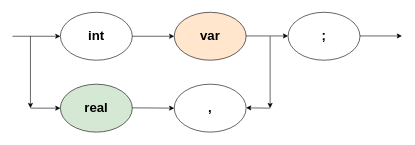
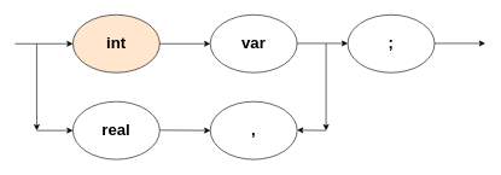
  <mxCell id="0" />
  <mxCell id="1" parent="0" />
- <mxCell id="2" value="&lt;font style=&quot;font-size: 22px;&quot;&gt;&lt;b&gt;int&lt;/b&gt;&lt;/font&gt;" style="ellipse;whiteSpace=wrap;html=1;" vertex="1" parent="1"><mxGeometry x="100" y="20" width="120" height="80" as="geometry" /></mxCell>
+ <mxCell id="2" value="&lt;font style=&quot;font-size: 22px;&quot;&gt;&lt;b&gt;int&lt;/b&gt;&lt;/font&gt;" style="ellipse;whiteSpace=wrap;html=1;fillColor=#ffe6cc;" vertex="1" parent="1"><mxGeometry x="100" y="20" width="120" height="80" as="geometry" /></mxCell>
  <mxCell id="3" value="" style="endArrow=classic;html=1;rounded=0;entryX=0;entryY=0.5;entryDx=0;entryDy=0;" edge="1" parent="1" target="2"><mxGeometry width="50" height="50" relative="1" as="geometry"><mxPoint x="20" y="60" as="sourcePoint" /><mxPoint x="30" y="30" as="targetPoint" /></mxGeometry></mxCell>
- <mxCell id="4" value="&lt;font style=&quot;font-size: 22px;&quot;&gt;&lt;b&gt;&lt;font&gt;var&lt;/font&gt;&lt;/b&gt;&lt;/font&gt;" style="ellipse;whiteSpace=wrap;html=1;fillColor=#ffe6cc;" vertex="1" parent="1"><mxGeometry x="290" y="20" width="120" height="80" as="geometry" /></mxCell>
+ <mxCell id="4" value="&lt;font style=&quot;font-size: 22px;&quot;&gt;&lt;b&gt;&lt;font&gt;var&lt;/font&gt;&lt;/b&gt;&lt;/font&gt;" style="ellipse;whiteSpace=wrap;html=1;" vertex="1" parent="1"><mxGeometry x="290" y="20" width="120" height="80" as="geometry" /></mxCell>
  <mxCell id="5" value="" style="endArrow=classic;html=1;rounded=0;entryX=0;entryY=0.5;entryDx=0;entryDy=0;" edge="1" parent="1" target="4"><mxGeometry width="50" height="50" relative="1" as="geometry"><mxPoint x="220" y="60" as="sourcePoint" /><mxPoint x="230" y="30" as="targetPoint" /></mxGeometry></mxCell>
  <mxCell id="6" value="" style="endArrow=classic;html=1;rounded=0;" edge="1" parent="1"><mxGeometry width="50" height="50" relative="1" as="geometry"><mxPoint x="50" y="60" as="sourcePoint" /><mxPoint x="50" y="180" as="targetPoint" /></mxGeometry></mxCell>
- <mxCell id="7" value="&lt;b&gt;&lt;font style=&quot;font-size: 22px;&quot;&gt;real&lt;/font&gt;&lt;/b&gt;" style="ellipse;whiteSpace=wrap;html=1;fillColor=#d5e8d4;" vertex="1" parent="1"><mxGeometry x="100" y="140" width="120" height="80" as="geometry" /></mxCell>
+ <mxCell id="7" value="&lt;b&gt;&lt;font style=&quot;font-size: 22px;&quot;&gt;real&lt;/font&gt;&lt;/b&gt;" style="ellipse;whiteSpace=wrap;html=1;" vertex="1" parent="1"><mxGeometry x="100" y="140" width="120" height="80" as="geometry" /></mxCell>
  <mxCell id="8" value="&lt;b&gt;&lt;font style=&quot;font-size: 22px;&quot;&gt;,&lt;/font&gt;&lt;/b&gt;" style="ellipse;whiteSpace=wrap;html=1;" vertex="1" parent="1"><mxGeometry x="290" y="140" width="120" height="80" as="geometry" /></mxCell>
  <mxCell id="9" value="&lt;b&gt;&lt;font style=&quot;font-size: 22px;&quot;&gt;;&lt;/font&gt;&lt;/b&gt;" style="ellipse;whiteSpace=wrap;html=1;" vertex="1" parent="1"><mxGeometry x="480" y="20" width="120" height="80" as="geometry" /></mxCell>
  <mxCell id="10" value="" style="endArrow=classic;html=1;rounded=0;entryX=0;entryY=0.5;entryDx=0;entryDy=0;" edge="1" parent="1"><mxGeometry width="50" height="50" relative="1" as="geometry"><mxPoint x="410" y="59.5" as="sourcePoint" /><mxPoint x="480" y="59.5" as="targetPoint" /></mxGeometry></mxCell>
  <mxCell id="11" value="" style="endArrow=classic;html=1;rounded=0;entryX=0;entryY=0.5;entryDx=0;entryDy=0;" edge="1" parent="1" target="7"><mxGeometry width="50" height="50" relative="1" as="geometry"><mxPoint x="50" y="180" as="sourcePoint" /><mxPoint x="90" y="150" as="targetPoint" /></mxGeometry></mxCell>
  <mxCell id="12" value="" style="endArrow=classic;html=1;rounded=0;entryX=0;entryY=0.5;entryDx=0;entryDy=0;" edge="1" parent="1" target="8"><mxGeometry width="50" height="50" relative="1" as="geometry"><mxPoint x="220" y="179.5" as="sourcePoint" /><mxPoint x="290" y="180" as="targetPoint" /></mxGeometry></mxCell>
  <mxCell id="13" value="" style="endArrow=classic;html=1;rounded=0;" edge="1" parent="1"><mxGeometry width="50" height="50" relative="1" as="geometry"><mxPoint x="450" y="60" as="sourcePoint" /><mxPoint x="450" y="180" as="targetPoint" /></mxGeometry></mxCell>
  <mxCell id="14" value="" style="endArrow=classic;html=1;rounded=0;" edge="1" parent="1"><mxGeometry width="50" height="50" relative="1" as="geometry"><mxPoint x="450" y="180" as="sourcePoint" /><mxPoint x="410" y="179.5" as="targetPoint" /></mxGeometry></mxCell>
  <mxCell id="15" value="" style="endArrow=classic;html=1;rounded=0;entryX=0;entryY=0.5;entryDx=0;entryDy=0;" edge="1" parent="1"><mxGeometry width="50" height="50" relative="1" as="geometry"><mxPoint x="600" y="59.5" as="sourcePoint" /><mxPoint x="670" y="59.5" as="targetPoint" /></mxGeometry></mxCell>
